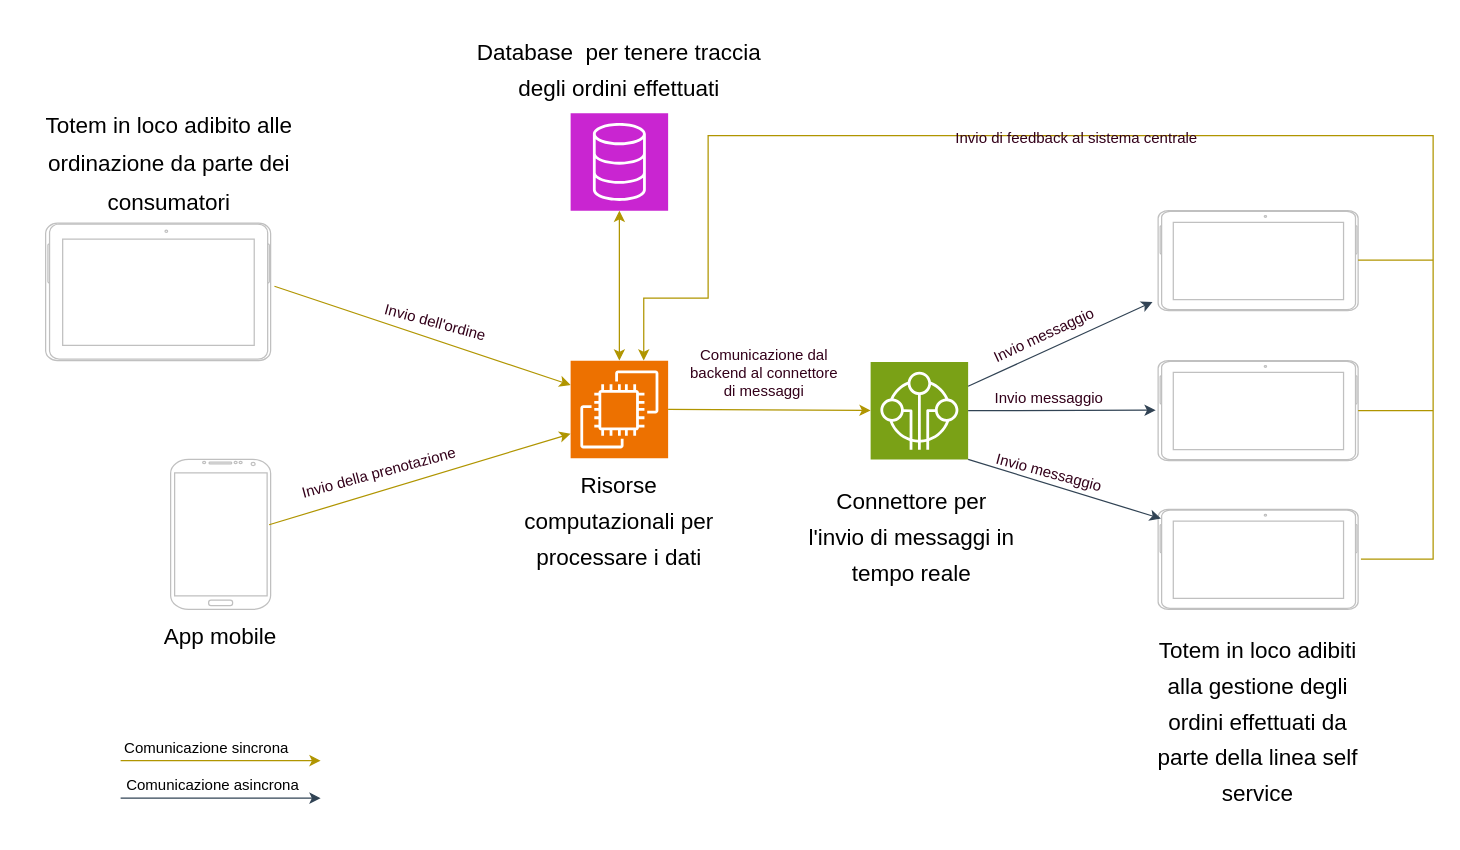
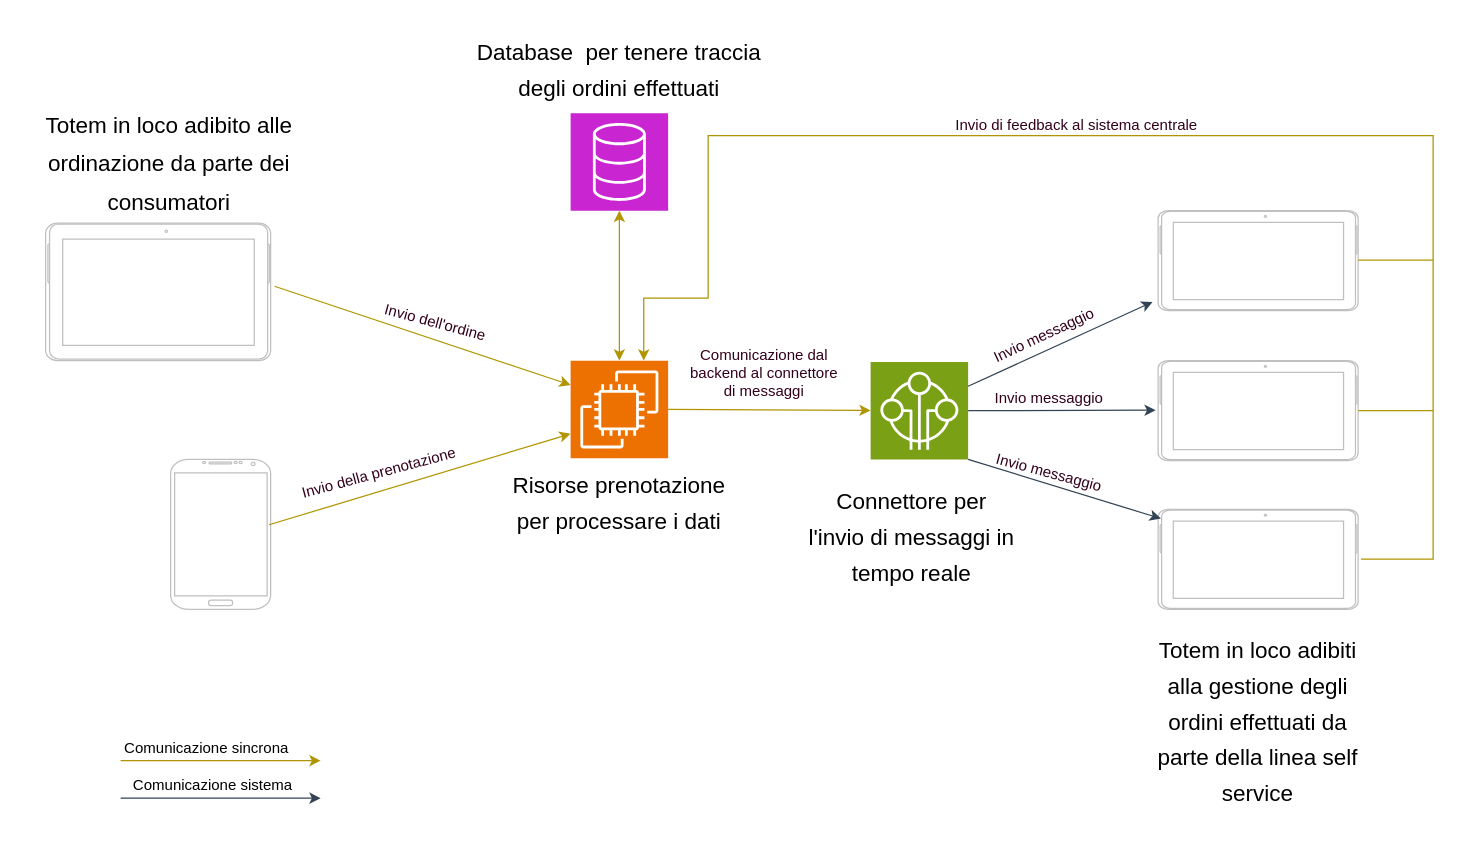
  <mxCell id="0" />
  <mxCell id="1" parent="0" />
  <mxCell id="2" value="" style="verticalLabelPosition=bottom;verticalAlign=top;html=1;shadow=0;dashed=0;strokeWidth=1;shape=mxgraph.android.phone2;strokeColor=#c0c0c0;" vertex="1" parent="1"><mxGeometry x="136" y="367" width="80" height="120" as="geometry" /></mxCell>
  <mxCell id="3" value="" style="verticalLabelPosition=bottom;verticalAlign=top;html=1;shadow=0;dashed=0;strokeWidth=1;shape=mxgraph.android.tab2;strokeColor=#c0c0c0;direction=north;" vertex="1" parent="1"><mxGeometry x="36" y="178" width="180" height="110" as="geometry" /></mxCell>
  <mxCell id="4" value="" style="sketch=0;points=[[0,0,0],[0.25,0,0],[0.5,0,0],[0.75,0,0],[1,0,0],[0,1,0],[0.25,1,0],[0.5,1,0],[0.75,1,0],[1,1,0],[0,0.25,0],[0,0.5,0],[0,0.75,0],[1,0.25,0],[1,0.5,0],[1,0.75,0]];outlineConnect=0;fontColor=#232F3E;fillColor=#ED7100;strokeColor=#ffffff;dashed=0;verticalLabelPosition=bottom;verticalAlign=top;align=center;html=1;fontSize=12;fontStyle=0;aspect=fixed;shape=mxgraph.aws4.resourceIcon;resIcon=mxgraph.aws4.ec2;" vertex="1" parent="1"><mxGeometry x="456" y="288" width="78" height="78" as="geometry" /></mxCell>
  <mxCell id="5" value="" style="sketch=0;points=[[0,0,0],[0.25,0,0],[0.5,0,0],[0.75,0,0],[1,0,0],[0,1,0],[0.25,1,0],[0.5,1,0],[0.75,1,0],[1,1,0],[0,0.25,0],[0,0.5,0],[0,0.75,0],[1,0.25,0],[1,0.5,0],[1,0.75,0]];outlineConnect=0;fontColor=#232F3E;fillColor=#C925D1;strokeColor=#ffffff;dashed=0;verticalLabelPosition=bottom;verticalAlign=top;align=center;html=1;fontSize=12;fontStyle=0;aspect=fixed;shape=mxgraph.aws4.resourceIcon;resIcon=mxgraph.aws4.database;" vertex="1" parent="1"><mxGeometry x="456" y="90" width="78" height="78" as="geometry" /></mxCell>
  <mxCell id="6" value="" style="verticalLabelPosition=bottom;verticalAlign=top;html=1;shadow=0;dashed=0;strokeWidth=1;shape=mxgraph.android.tab2;strokeColor=#c0c0c0;direction=north;" vertex="1" parent="1"><mxGeometry x="926" y="407" width="160" height="80" as="geometry" /></mxCell>
  <mxCell id="7" value="" style="sketch=0;points=[[0,0,0],[0.25,0,0],[0.5,0,0],[0.75,0,0],[1,0,0],[0,1,0],[0.25,1,0],[0.5,1,0],[0.75,1,0],[1,1,0],[0,0.25,0],[0,0.5,0],[0,0.75,0],[1,0.25,0],[1,0.5,0],[1,0.75,0]];outlineConnect=0;fontColor=#232F3E;fillColor=#7AA116;strokeColor=#ffffff;dashed=0;verticalLabelPosition=bottom;verticalAlign=top;align=center;html=1;fontSize=12;fontStyle=0;aspect=fixed;shape=mxgraph.aws4.resourceIcon;resIcon=mxgraph.aws4.internet_of_things;" vertex="1" parent="1"><mxGeometry x="696" y="289" width="78" height="78" as="geometry" /></mxCell>
  <mxCell id="8" value="" style="verticalLabelPosition=bottom;verticalAlign=top;html=1;shadow=0;dashed=0;strokeWidth=1;shape=mxgraph.android.tab2;strokeColor=#c0c0c0;direction=north;" vertex="1" parent="1"><mxGeometry x="926" y="288" width="160" height="80" as="geometry" /></mxCell>
  <mxCell id="9" value="" style="verticalLabelPosition=bottom;verticalAlign=top;html=1;shadow=0;dashed=0;strokeWidth=1;shape=mxgraph.android.tab2;strokeColor=#c0c0c0;direction=north;" vertex="1" parent="1"><mxGeometry x="926" y="168" width="160" height="80" as="geometry" /></mxCell>
  <mxCell id="10" value="&lt;h1 style=&quot;line-height: 120%;&quot;&gt;&lt;font style=&quot;font-size: 18px; font-weight: normal;&quot; color=&quot;#000000&quot;&gt;Totem in loco adibito alle ordinazione da parte dei consumatori&lt;/font&gt;&lt;/h1&gt;" style="text;html=1;spacing=5;spacingTop=-20;whiteSpace=wrap;overflow=hidden;rounded=0;align=center;" vertex="1" parent="1"><mxGeometry x="20" y="78" width="230" height="90" as="geometry" /></mxCell>
- <mxCell id="11" value="&lt;h1&gt;&lt;font style=&quot;font-size: 18px; font-weight: normal;&quot; color=&quot;#000000&quot;&gt;App mobile&lt;/font&gt;&lt;/h1&gt;" style="text;html=1;spacing=5;spacingTop=-20;whiteSpace=wrap;overflow=hidden;rounded=0;align=center;" vertex="1" parent="1"><mxGeometry x="121" y="487" width="110" height="40" as="geometry" /></mxCell>
- <mxCell id="12" value="&lt;h1&gt;&lt;font style=&quot;font-size: 18px; font-weight: normal;&quot; color=&quot;#000000&quot;&gt;Risorse computazionali per processare i dati&lt;/font&gt;&lt;/h1&gt;" style="text;html=1;spacing=5;spacingTop=-20;whiteSpace=wrap;overflow=hidden;rounded=0;align=center;" vertex="1" parent="1"><mxGeometry x="400" y="366" width="190" height="92" as="geometry" /></mxCell>
+ <mxCell id="12" value="&lt;h1&gt;&lt;font style=&quot;font-size: 18px; font-weight: normal;&quot; color=&quot;#000000&quot;&gt;Risorse prenotazione per processare i dati&lt;/font&gt;&lt;/h1&gt;" style="text;html=1;spacing=5;spacingTop=-20;whiteSpace=wrap;overflow=hidden;rounded=0;align=center;" vertex="1" parent="1"><mxGeometry x="400" y="366" width="190" height="92" as="geometry" /></mxCell>
  <mxCell id="13" value="&lt;h1&gt;&lt;font style=&quot;font-size: 18px; font-weight: normal;&quot; color=&quot;#000000&quot;&gt;Database&amp;nbsp; per tenere traccia degli ordini effettuati&lt;/font&gt;&lt;/h1&gt;" style="text;html=1;spacing=5;spacingTop=-20;whiteSpace=wrap;overflow=hidden;rounded=0;align=center;" vertex="1" parent="1"><mxGeometry x="368.25" y="20" width="253.5" height="70" as="geometry" /></mxCell>
  <mxCell id="14" value="&lt;h1&gt;&lt;font style=&quot;font-size: 18px; font-weight: normal;&quot; color=&quot;#000000&quot;&gt;Totem in loco adibiti alla gestione degli ordini effettuati da parte della linea self service&lt;/font&gt;&lt;/h1&gt;" style="text;html=1;spacing=5;spacingTop=-20;whiteSpace=wrap;overflow=hidden;rounded=0;align=center;" vertex="1" parent="1"><mxGeometry x="911" y="498" width="190" height="160" as="geometry" /></mxCell>
  <mxCell id="15" value="&lt;font color=&quot;#33001a&quot;&gt;Comunicazione dal backend al connettore di messaggi&lt;/font&gt;" style="text;html=1;align=center;verticalAlign=middle;whiteSpace=wrap;rounded=0;" vertex="1" parent="1"><mxGeometry x="546" y="278" width="130" height="40" as="geometry" /></mxCell>
  <mxCell id="16" value="&lt;font color=&quot;#33001a&quot;&gt;Invio della prenotazione&lt;/font&gt;" style="text;html=1;align=center;verticalAlign=middle;whiteSpace=wrap;rounded=0;rotation=-15;" vertex="1" parent="1"><mxGeometry x="238.25" y="358" width="130" height="40" as="geometry" /></mxCell>
  <mxCell id="17" value="&lt;font color=&quot;#33001a&quot;&gt;Invio dell'ordine&lt;/font&gt;" style="text;html=1;align=center;verticalAlign=middle;whiteSpace=wrap;rounded=0;rotation=15;" vertex="1" parent="1"><mxGeometry x="283.41" y="248" width="130" height="20" as="geometry" /></mxCell>
  <mxCell id="18" value="&lt;font color=&quot;#33001a&quot;&gt;Invio messaggio&lt;/font&gt;" style="text;html=1;align=center;verticalAlign=middle;whiteSpace=wrap;rounded=0;rotation=-25;" vertex="1" parent="1"><mxGeometry x="786" y="258" width="98" height="20" as="geometry" /></mxCell>
  <mxCell id="19" value="&lt;font color=&quot;#33001a&quot;&gt;Invio messaggio&lt;/font&gt;" style="text;html=1;align=center;verticalAlign=middle;whiteSpace=wrap;rounded=0;rotation=0;" vertex="1" parent="1"><mxGeometry x="774" y="308" width="130" height="20" as="geometry" /></mxCell>
  <mxCell id="20" value="&lt;font color=&quot;#33001a&quot;&gt;Invio messaggio&lt;/font&gt;" style="text;html=1;align=center;verticalAlign=middle;whiteSpace=wrap;rounded=0;rotation=15;" vertex="1" parent="1"><mxGeometry x="774" y="363" width="130" height="30" as="geometry" /></mxCell>
  <mxCell id="21" value="&lt;h1&gt;&lt;font style=&quot;font-size: 18px; font-weight: normal;&quot; color=&quot;#000000&quot;&gt;Connettore per l'invio di messaggi in tempo reale&lt;/font&gt;&lt;/h1&gt;" style="text;html=1;spacing=5;spacingTop=-20;whiteSpace=wrap;overflow=hidden;rounded=0;align=center;" vertex="1" parent="1"><mxGeometry x="642.12" y="379" width="173.88" height="96" as="geometry" /></mxCell>
  <mxCell id="22" value="" style="endArrow=classic;html=1;rounded=0;exitX=1;exitY=1;exitDx=0;exitDy=0;exitPerimeter=0;entryX=0.908;entryY=0.014;entryDx=0;entryDy=0;entryPerimeter=0;fillColor=#647687;strokeColor=#314354;" edge="1" parent="1" source="7" target="6"><mxGeometry width="50" height="50" relative="1" as="geometry"><mxPoint x="796" y="228" as="sourcePoint" /><mxPoint x="846" y="178" as="targetPoint" /></mxGeometry></mxCell>
  <mxCell id="23" value="" style="endArrow=classic;html=1;rounded=0;fillColor=#e3c800;strokeColor=#B09500;" edge="1" parent="1"><mxGeometry width="50" height="50" relative="1" as="geometry"><mxPoint x="96" y="608" as="sourcePoint" /><mxPoint x="256" y="608" as="targetPoint" /></mxGeometry></mxCell>
  <mxCell id="24" value="Comunicazione sincrona" style="text;html=1;align=center;verticalAlign=middle;whiteSpace=wrap;rounded=0;" vertex="1" parent="1"><mxGeometry x="96" y="588" width="137.75" height="20" as="geometry" /></mxCell>
  <mxCell id="25" value="" style="endArrow=classic;html=1;rounded=0;fillColor=#647687;strokeColor=#314354;" edge="1" parent="1"><mxGeometry width="50" height="50" relative="1" as="geometry"><mxPoint x="96" y="638" as="sourcePoint" /><mxPoint x="256" y="638" as="targetPoint" /></mxGeometry></mxCell>
- <mxCell id="26" value="Comunicazione asincrona" style="text;html=1;align=center;verticalAlign=middle;whiteSpace=wrap;rounded=0;" vertex="1" parent="1"><mxGeometry x="96" y="618" width="147.75" height="20" as="geometry" /></mxCell>
+ <mxCell id="26" value="Comunicazione sistema" style="text;html=1;align=center;verticalAlign=middle;whiteSpace=wrap;rounded=0;" vertex="1" parent="1"><mxGeometry x="96" y="618" width="147.75" height="20" as="geometry" /></mxCell>
  <mxCell id="27" value="" style="endArrow=classic;html=1;rounded=0;fillColor=#e3c800;strokeColor=#B09500;entryX=0;entryY=0.75;entryDx=0;entryDy=0;entryPerimeter=0;exitX=0.985;exitY=0.436;exitDx=0;exitDy=0;exitPerimeter=0;" edge="1" parent="1" source="2" target="4"><mxGeometry width="50" height="50" relative="1" as="geometry"><mxPoint x="176" y="426.58" as="sourcePoint" /><mxPoint x="336" y="426.58" as="targetPoint" /></mxGeometry></mxCell>
  <mxCell id="28" value="" style="endArrow=classic;html=1;rounded=0;fillColor=#e3c800;strokeColor=#B09500;exitX=0.541;exitY=1.017;exitDx=0;exitDy=0;exitPerimeter=0;entryX=0;entryY=0.25;entryDx=0;entryDy=0;entryPerimeter=0;" edge="1" parent="1" source="3" target="4"><mxGeometry width="50" height="50" relative="1" as="geometry"><mxPoint x="238.25" y="297.17" as="sourcePoint" /><mxPoint x="398.25" y="297.17" as="targetPoint" /></mxGeometry></mxCell>
  <mxCell id="29" value="" style="endArrow=classic;startArrow=classic;html=1;rounded=0;entryX=0.5;entryY=1;entryDx=0;entryDy=0;entryPerimeter=0;exitX=0.5;exitY=0;exitDx=0;exitDy=0;exitPerimeter=0;fillColor=#e3c800;strokeColor=#B09500;" edge="1" parent="1" source="4" target="5"><mxGeometry width="50" height="50" relative="1" as="geometry"><mxPoint x="796" y="308" as="sourcePoint" /><mxPoint x="846" y="258" as="targetPoint" /></mxGeometry></mxCell>
  <mxCell id="30" value="" style="endArrow=classic;html=1;rounded=0;exitX=1;exitY=0.5;exitDx=0;exitDy=0;exitPerimeter=0;fillColor=#e3c800;strokeColor=#B09500;" edge="1" parent="1" source="4" target="7"><mxGeometry width="50" height="50" relative="1" as="geometry"><mxPoint x="796" y="308" as="sourcePoint" /><mxPoint x="846" y="258" as="targetPoint" /></mxGeometry></mxCell>
  <mxCell id="31" value="" style="endArrow=classic;html=1;rounded=0;exitX=1;exitY=0.25;exitDx=0;exitDy=0;entryX=0.087;entryY=-0.028;entryDx=0;entryDy=0;entryPerimeter=0;fillColor=#647687;strokeColor=#314354;exitPerimeter=0;" edge="1" parent="1" source="7" target="9"><mxGeometry width="50" height="50" relative="1" as="geometry"><mxPoint x="796" y="308" as="sourcePoint" /><mxPoint x="846" y="258" as="targetPoint" /></mxGeometry></mxCell>
  <mxCell id="32" value="" style="endArrow=classic;html=1;rounded=0;exitX=1;exitY=0.5;exitDx=0;exitDy=0;entryX=0.504;entryY=-0.012;entryDx=0;entryDy=0;entryPerimeter=0;fillColor=#647687;strokeColor=#314354;exitPerimeter=0;" edge="1" parent="1" source="7" target="8"><mxGeometry width="50" height="50" relative="1" as="geometry"><mxPoint x="784" y="308" as="sourcePoint" /><mxPoint x="936" y="258" as="targetPoint" /></mxGeometry></mxCell>
  <mxCell id="33" value="" style="endArrow=classic;html=1;rounded=0;fillColor=#e3c800;strokeColor=#B09500;exitX=0.502;exitY=1.014;exitDx=0;exitDy=0;exitPerimeter=0;entryX=0.75;entryY=0;entryDx=0;entryDy=0;entryPerimeter=0;edgeStyle=orthogonalEdgeStyle;" edge="1" parent="1" source="6" target="4"><mxGeometry width="50" height="50" relative="1" as="geometry"><mxPoint x="1116" y="446.58" as="sourcePoint" /><mxPoint x="1176" y="447" as="targetPoint" /><Array as="points"><mxPoint x="1146" y="447" /><mxPoint x="1146" y="108" /><mxPoint x="566" y="108" /><mxPoint x="566" y="238" /><mxPoint x="515" y="238" /></Array></mxGeometry></mxCell>
  <mxCell id="34" value="" style="endArrow=none;html=1;rounded=0;fillColor=#e3c800;strokeColor=#B09500;" edge="1" parent="1" source="8"><mxGeometry width="50" height="50" relative="1" as="geometry"><mxPoint x="1036" y="358" as="sourcePoint" /><mxPoint x="1146" y="328" as="targetPoint" /></mxGeometry></mxCell>
  <mxCell id="35" value="" style="endArrow=none;html=1;rounded=0;fillColor=#e3c800;strokeColor=#B09500;" edge="1" parent="1"><mxGeometry width="50" height="50" relative="1" as="geometry"><mxPoint x="1086" y="207.58" as="sourcePoint" /><mxPoint x="1146" y="207.58" as="targetPoint" /></mxGeometry></mxCell>
- <mxCell id="36" value="&lt;font color=&quot;#33001a&quot;&gt;Invio di feedback al sistema centrale&lt;/font&gt;" style="text;html=1;align=center;verticalAlign=middle;whiteSpace=wrap;rounded=0;" vertex="1" parent="1"><mxGeometry x="705" y="100" width="312" height="20" as="geometry" /></mxCell>
+ <mxCell id="36" value="&lt;font color=&quot;#33001a&quot;&gt;Invio di feedback al sistema centrale&lt;/font&gt;" style="text;html=1;align=center;verticalAlign=middle;whiteSpace=wrap;rounded=0;" vertex="1" parent="1"><mxGeometry x="705" y="90" width="312" height="20" as="geometry" /></mxCell>
